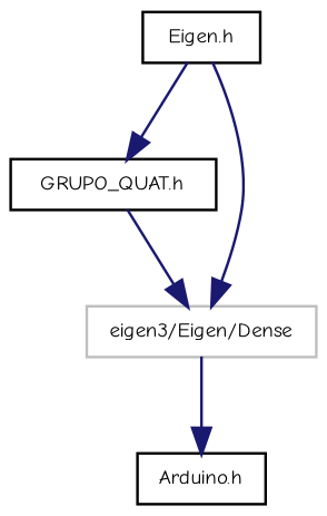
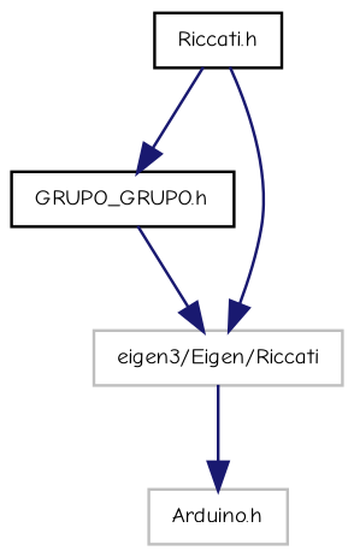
  digraph {
    fontname="Comic Neue"
    node [color=black fontname="Comic Neue" fontsize=8 shape=record]
    edge [color=midnightblue fontname="Comic Neue" fontsize=8 labelfontname=DejaVuSansMono labelfontsize=8 style=solid]
-   n1 [height=0.2 label="Eigen.h" width=0.4]
-   n2 [height=0.2 label="GRUPO_QUAT.h" width=0.4]
-   n3 [color=grey75 height=0.2 label="eigen3/Eigen/Dense" width=0.4]
-   n4 [height=0.2 label="Arduino.h" width=0.4]
+   n1 [height=0.2 label="Riccati.h" width=0.4]
+   n2 [height=0.2 label="GRUPO_GRUPO.h" width=0.4]
+   n3 [color=grey75 height=0.2 label="eigen3/Eigen/Riccati" width=0.4]
+   n4 [color=grey75 height=0.2 label="Arduino.h" width=0.4]
    n1 -> n2
    n1 -> n3
    n2 -> n3
    n3 -> n4
  }
